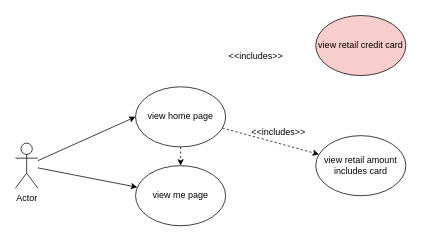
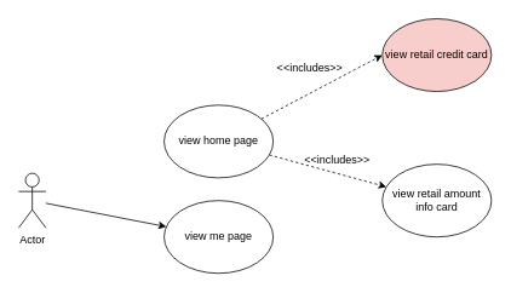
  <mxCell id="0" />
  <mxCell id="1" parent="0" />
- <mxCell id="2" style="rounded=0;orthogonalLoop=1;jettySize=auto;html=1;entryX=0;entryY=0.5;entryDx=0;entryDy=0;" edge="1" parent="1" source="4" target="7"><mxGeometry relative="1" as="geometry" /></mxCell>
  <mxCell id="3" style="rounded=0;orthogonalLoop=1;jettySize=auto;html=1;" edge="1" parent="1" source="4" target="8"><mxGeometry relative="1" as="geometry" /></mxCell>
  <mxCell id="4" value="Actor" style="shape=umlActor;verticalLabelPosition=bottom;verticalAlign=top;html=1;outlineConnect=0;" vertex="1" parent="1"><mxGeometry x="20" y="190" width="30" height="60" as="geometry" /></mxCell>
- <mxCell id="5" style="rounded=0;orthogonalLoop=1;jettySize=auto;html=1;dashed=1;" edge="1" parent="1" source="7" target="8"><mxGeometry relative="1" as="geometry" /></mxCell>
+ <mxCell id="5" style="rounded=0;orthogonalLoop=1;jettySize=auto;html=1;entryX=0;entryY=0.5;entryDx=0;entryDy=0;dashed=1;" edge="1" parent="1" source="7" target="9"><mxGeometry relative="1" as="geometry" /></mxCell>
  <mxCell id="6" style="rounded=0;orthogonalLoop=1;jettySize=auto;html=1;dashed=1;" edge="1" parent="1" source="7" target="10"><mxGeometry relative="1" as="geometry" /></mxCell>
  <mxCell id="7" value="view home page" style="ellipse;whiteSpace=wrap;html=1;" vertex="1" parent="1"><mxGeometry x="180" y="115" width="120" height="80" as="geometry" /></mxCell>
  <mxCell id="8" value="view me page" style="ellipse;whiteSpace=wrap;html=1;" vertex="1" parent="1"><mxGeometry x="180" y="220" width="120" height="80" as="geometry" /></mxCell>
  <mxCell id="9" value="view retail credit card" style="ellipse;whiteSpace=wrap;html=1;fillColor=#f8cecc;" vertex="1" parent="1"><mxGeometry x="420" y="20" width="120" height="80" as="geometry" /></mxCell>
- <mxCell id="10" value="view retail amount includes card" style="ellipse;whiteSpace=wrap;html=1;" vertex="1" parent="1"><mxGeometry x="420" y="180" width="120" height="80" as="geometry" /></mxCell>
+ <mxCell id="10" value="view retail amount info card" style="ellipse;whiteSpace=wrap;html=1;" vertex="1" parent="1"><mxGeometry x="420" y="180" width="120" height="80" as="geometry" /></mxCell>
  <mxCell id="11" value="&amp;lt;&amp;lt;includes&amp;gt;&amp;gt;" style="text;html=1;align=center;verticalAlign=middle;resizable=0;points=[];autosize=1;strokeColor=none;fillColor=none;" vertex="1" parent="1"><mxGeometry x="320" y="160" width="100" height="30" as="geometry" /></mxCell>
  <mxCell id="12" value="&amp;lt;&amp;lt;includes&amp;gt;&amp;gt;" style="text;html=1;align=center;verticalAlign=middle;resizable=0;points=[];autosize=1;strokeColor=none;fillColor=none;" vertex="1" parent="1"><mxGeometry x="290" y="60" width="100" height="30" as="geometry" /></mxCell>
